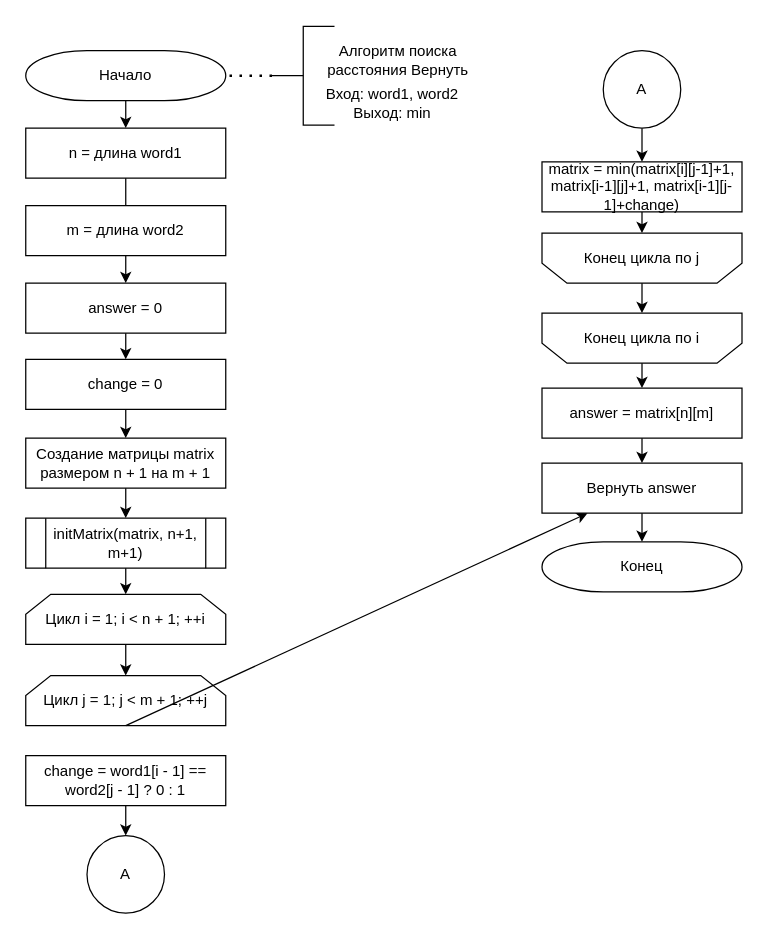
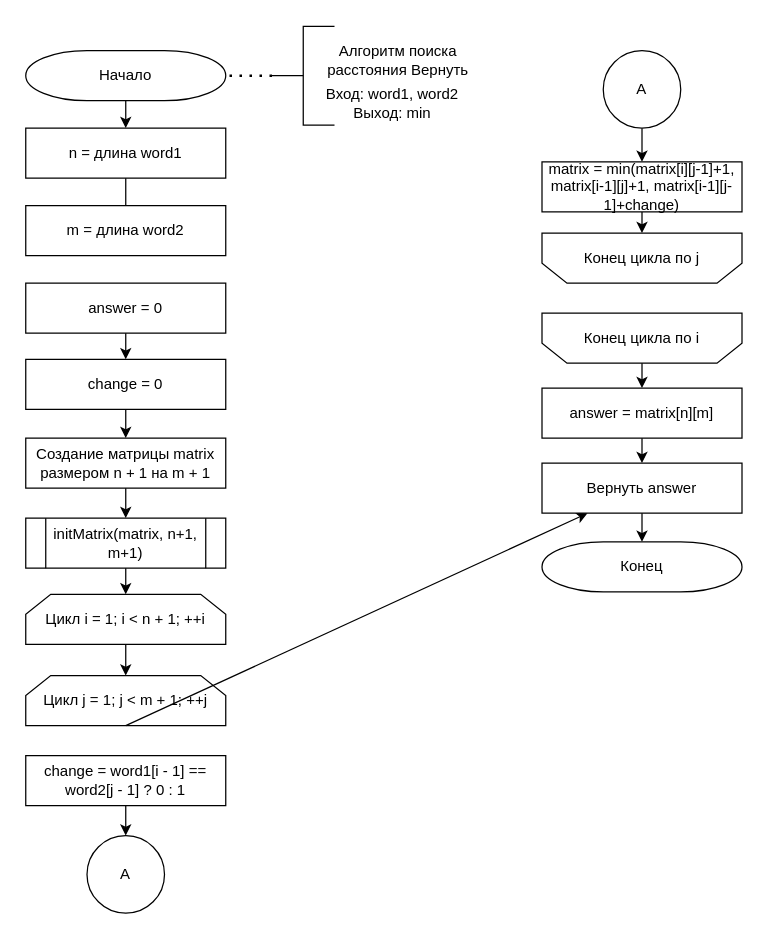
  <mxCell id="0" />
  <mxCell id="1" parent="0" />
  <mxCell id="2" value="Начало" style="strokeWidth=1;html=1;shape=mxgraph.flowchart.terminator;whiteSpace=wrap;rotation=0;" vertex="1" parent="1"><mxGeometry x="20" y="40" width="160" height="40" as="geometry" /></mxCell>
  <mxCell id="3" value="Конец" style="strokeWidth=1;html=1;shape=mxgraph.flowchart.terminator;whiteSpace=wrap;rotation=0;" vertex="1" parent="1"><mxGeometry x="433" y="433" width="160" height="40" as="geometry" /></mxCell>
  <mxCell id="4" value="n = длина word1" style="rounded=0;whiteSpace=wrap;html=1;rotation=0;" vertex="1" parent="1"><mxGeometry x="20" y="102" width="160" height="40" as="geometry" /></mxCell>
  <mxCell id="5" value="" style="strokeWidth=1;html=1;shape=mxgraph.flowchart.annotation_2;align=left;labelPosition=right;pointerEvents=1;" vertex="1" parent="1"><mxGeometry x="217" y="20.5" width="50" height="79" as="geometry" /></mxCell>
  <mxCell id="6" value="initMatrix(matrix, n+1, m+1)" style="shape=process;whiteSpace=wrap;html=1;backgroundOutline=1;rotation=0;" vertex="1" parent="1"><mxGeometry x="20" y="414" width="160" height="40" as="geometry" /></mxCell>
  <mxCell id="7" value="" style="endArrow=none;dashed=1;html=1;dashPattern=1 3;strokeWidth=2;rounded=0;entryX=1;entryY=0.5;entryDx=0;entryDy=0;entryPerimeter=0;exitX=0;exitY=0.5;exitDx=0;exitDy=0;exitPerimeter=0;" edge="1" parent="1" source="5" target="2"><mxGeometry width="50" height="50" relative="1" as="geometry"><mxPoint x="281" y="347" as="sourcePoint" /><mxPoint x="331" y="297" as="targetPoint" /></mxGeometry></mxCell>
  <mxCell id="8" value="Алгоритм поиска расстояния Вернуть" style="text;html=1;strokeColor=none;fillColor=none;align=center;verticalAlign=middle;whiteSpace=wrap;rounded=0;" vertex="1" parent="1"><mxGeometry x="239.75" y="33" width="155.5" height="30" as="geometry" /></mxCell>
  <mxCell id="9" value="Вход: word1, word2&lt;br&gt;Выход: min" style="text;html=1;strokeColor=none;fillColor=none;align=center;verticalAlign=middle;whiteSpace=wrap;rounded=0;" vertex="1" parent="1"><mxGeometry x="255" y="67" width="117" height="30" as="geometry" /></mxCell>
  <mxCell id="10" value="m = длина word2" style="rounded=0;whiteSpace=wrap;html=1;rotation=0;" vertex="1" parent="1"><mxGeometry x="20" y="164" width="160" height="40" as="geometry" /></mxCell>
  <mxCell id="11" value="answer = 0" style="rounded=0;whiteSpace=wrap;html=1;rotation=0;" vertex="1" parent="1"><mxGeometry x="20" y="226" width="160" height="40" as="geometry" /></mxCell>
  <mxCell id="12" value="Цикл i = 1; i &amp;lt; n + 1; ++i" style="shape=loopLimit;whiteSpace=wrap;html=1;rotation=0;" vertex="1" parent="1"><mxGeometry x="20" y="475" width="160" height="40" as="geometry" /></mxCell>
  <mxCell id="13" value="change = word1[i - 1] == word2[j - 1] ? 0 : 1" style="rounded=0;whiteSpace=wrap;html=1;rotation=0;" vertex="1" parent="1"><mxGeometry x="20" y="604" width="160" height="40" as="geometry" /></mxCell>
  <mxCell id="14" value="Цикл j = 1; j &amp;lt; m + 1; ++j" style="shape=loopLimit;whiteSpace=wrap;html=1;rotation=0;" vertex="1" parent="1"><mxGeometry x="20" y="540" width="160" height="40" as="geometry" /></mxCell>
  <mxCell id="15" value="matrix = min(matrix[i][j-1]+1, matrix[i-1][j]+1, matrix[i-1][j-1]+change)" style="rounded=0;whiteSpace=wrap;html=1;rotation=0;" vertex="1" parent="1"><mxGeometry x="433" y="129" width="160" height="40" as="geometry" /></mxCell>
  <mxCell id="16" value="Конец цикла по j" style="shape=loopLimit;whiteSpace=wrap;html=1;rotation=0;direction=west;" vertex="1" parent="1"><mxGeometry x="433" y="186" width="160" height="40" as="geometry" /></mxCell>
  <mxCell id="17" value="answer = matrix[n][m]" style="rounded=0;whiteSpace=wrap;html=1;rotation=0;" vertex="1" parent="1"><mxGeometry x="433" y="310" width="160" height="40" as="geometry" /></mxCell>
  <mxCell id="18" value="" style="endArrow=classic;html=1;rounded=0;entryX=0.5;entryY=0;entryDx=0;entryDy=0;exitX=0.5;exitY=1;exitDx=0;exitDy=0;exitPerimeter=0;" edge="1" parent="1" source="2" target="4"><mxGeometry width="50" height="50" relative="1" as="geometry"><mxPoint x="281" y="276" as="sourcePoint" /><mxPoint x="331" y="226" as="targetPoint" /></mxGeometry></mxCell>
  <mxCell id="19" value="" style="endArrow=none;html=1;rounded=0;entryX=0.5;entryY=0;entryDx=0;entryDy=0;exitX=0.5;exitY=1;exitDx=0;exitDy=0;" edge="1" parent="1" source="4" target="10"><mxGeometry width="50" height="50" relative="1" as="geometry"><mxPoint x="281" y="276" as="sourcePoint" /><mxPoint x="331" y="226" as="targetPoint" /></mxGeometry></mxCell>
- <mxCell id="20" value="" style="endArrow=classic;html=1;rounded=0;entryX=0.5;entryY=0;entryDx=0;entryDy=0;exitX=0.5;exitY=1;exitDx=0;exitDy=0;" edge="1" parent="1" source="10" target="11"><mxGeometry width="50" height="50" relative="1" as="geometry"><mxPoint x="281" y="276" as="sourcePoint" /><mxPoint x="331" y="226" as="targetPoint" /></mxGeometry></mxCell>
  <mxCell id="21" value="" style="endArrow=classic;html=1;rounded=0;entryX=0.5;entryY=0;entryDx=0;entryDy=0;exitX=0.5;exitY=1;exitDx=0;exitDy=0;" edge="1" parent="1" source="11" target="33"><mxGeometry width="50" height="50" relative="1" as="geometry"><mxPoint x="281" y="276" as="sourcePoint" /><mxPoint x="100" y="287" as="targetPoint" /></mxGeometry></mxCell>
  <mxCell id="22" value="" style="endArrow=classic;html=1;rounded=0;entryX=0.5;entryY=0;entryDx=0;entryDy=0;exitX=0.5;exitY=1;exitDx=0;exitDy=0;" edge="1" parent="1" source="6" target="12"><mxGeometry width="50" height="50" relative="1" as="geometry"><mxPoint x="100" y="465" as="sourcePoint" /><mxPoint x="331" y="378" as="targetPoint" /></mxGeometry></mxCell>
  <mxCell id="23" value="" style="endArrow=classic;html=1;rounded=0;entryX=0.5;entryY=0;entryDx=0;entryDy=0;exitX=0.5;exitY=1;exitDx=0;exitDy=0;" edge="1" parent="1" source="12" target="14"><mxGeometry width="50" height="50" relative="1" as="geometry"><mxPoint x="281" y="428" as="sourcePoint" /><mxPoint x="100" y="559" as="targetPoint" /></mxGeometry></mxCell>
  <mxCell id="24" value="" style="endArrow=classic;html=1;rounded=0;exitX=0.5;exitY=1;exitDx=0;exitDy=0;" edge="1" parent="1" source="14" target="38"><mxGeometry width="50" height="50" relative="1" as="geometry"><mxPoint x="100" y="599" as="sourcePoint" /><mxPoint x="331" y="537" as="targetPoint" /></mxGeometry></mxCell>
  <mxCell id="25" value="" style="endArrow=classic;html=1;rounded=0;entryX=0.5;entryY=0;entryDx=0;entryDy=0;exitX=0.5;exitY=1;exitDx=0;exitDy=0;" edge="1" parent="1" target="15"><mxGeometry width="50" height="50" relative="1" as="geometry"><mxPoint x="513" y="102" as="sourcePoint" /><mxPoint x="744" y="11" as="targetPoint" /></mxGeometry></mxCell>
  <mxCell id="26" value="" style="endArrow=classic;html=1;rounded=0;entryX=0.5;entryY=1;entryDx=0;entryDy=0;exitX=0.5;exitY=1;exitDx=0;exitDy=0;" edge="1" parent="1" source="15" target="16"><mxGeometry width="50" height="50" relative="1" as="geometry"><mxPoint x="513" y="483" as="sourcePoint" /><mxPoint x="692" y="361" as="targetPoint" /></mxGeometry></mxCell>
  <mxCell id="27" value="Конец цикла по i" style="shape=loopLimit;whiteSpace=wrap;html=1;rotation=0;direction=west;" vertex="1" parent="1"><mxGeometry x="433" y="250" width="160" height="40" as="geometry" /></mxCell>
- <mxCell id="28" value="" style="endArrow=classic;html=1;rounded=0;entryX=0.5;entryY=1;entryDx=0;entryDy=0;exitX=0.5;exitY=0;exitDx=0;exitDy=0;" edge="1" parent="1" source="16" target="27"><mxGeometry width="50" height="50" relative="1" as="geometry"><mxPoint x="642" y="430" as="sourcePoint" /><mxPoint x="692" y="380" as="targetPoint" /></mxGeometry></mxCell>
  <mxCell id="29" value="" style="endArrow=classic;html=1;rounded=0;entryX=0.5;entryY=0;entryDx=0;entryDy=0;exitX=0.5;exitY=0;exitDx=0;exitDy=0;" edge="1" parent="1" source="27" target="17"><mxGeometry width="50" height="50" relative="1" as="geometry"><mxPoint x="642" y="430" as="sourcePoint" /><mxPoint x="692" y="380" as="targetPoint" /></mxGeometry></mxCell>
  <mxCell id="30" value="" style="endArrow=classic;html=1;rounded=0;entryX=0.5;entryY=0;entryDx=0;entryDy=0;exitX=0.5;exitY=1;exitDx=0;exitDy=0;" edge="1" parent="1" source="17" target="38"><mxGeometry width="50" height="50" relative="1" as="geometry"><mxPoint x="642" y="746" as="sourcePoint" /><mxPoint x="617" y="683" as="targetPoint" /></mxGeometry></mxCell>
  <mxCell id="31" value="A" style="ellipse;whiteSpace=wrap;html=1;aspect=fixed;" vertex="1" parent="1"><mxGeometry x="69" y="668" width="62" height="62" as="geometry" /></mxCell>
  <mxCell id="32" value="A" style="ellipse;whiteSpace=wrap;html=1;aspect=fixed;" vertex="1" parent="1"><mxGeometry x="482" y="40" width="62" height="62" as="geometry" /></mxCell>
  <mxCell id="33" value="change = 0" style="rounded=0;whiteSpace=wrap;html=1;rotation=0;" vertex="1" parent="1"><mxGeometry x="20" y="287" width="160" height="40" as="geometry" /></mxCell>
  <mxCell id="34" value="Создание матрицы matrix размером n + 1 на m + 1" style="rounded=0;whiteSpace=wrap;html=1;rotation=0;" vertex="1" parent="1"><mxGeometry x="20" y="350" width="160" height="40" as="geometry" /></mxCell>
  <mxCell id="35" value="" style="endArrow=classic;html=1;rounded=0;entryX=0.5;entryY=0;entryDx=0;entryDy=0;exitX=0.5;exitY=1;exitDx=0;exitDy=0;" edge="1" parent="1" source="33" target="34"><mxGeometry width="50" height="50" relative="1" as="geometry"><mxPoint x="281" y="475" as="sourcePoint" /><mxPoint x="331" y="425" as="targetPoint" /></mxGeometry></mxCell>
  <mxCell id="36" value="" style="endArrow=classic;html=1;rounded=0;entryX=0.5;entryY=0;entryDx=0;entryDy=0;exitX=0.5;exitY=1;exitDx=0;exitDy=0;" edge="1" parent="1" source="34" target="6"><mxGeometry width="50" height="50" relative="1" as="geometry"><mxPoint x="281" y="475" as="sourcePoint" /><mxPoint x="331" y="425" as="targetPoint" /></mxGeometry></mxCell>
  <mxCell id="37" value="" style="endArrow=classic;html=1;rounded=0;entryX=0.5;entryY=0;entryDx=0;entryDy=0;exitX=0.5;exitY=1;exitDx=0;exitDy=0;" edge="1" parent="1" source="13" target="31"><mxGeometry width="50" height="50" relative="1" as="geometry"><mxPoint x="281" y="475" as="sourcePoint" /><mxPoint x="331" y="425" as="targetPoint" /></mxGeometry></mxCell>
  <mxCell id="38" value="Вернуть answer" style="rounded=0;whiteSpace=wrap;html=1;rotation=0;" vertex="1" parent="1"><mxGeometry x="433" y="370" width="160" height="40" as="geometry" /></mxCell>
  <mxCell id="39" value="" style="endArrow=classic;html=1;rounded=0;entryX=0.5;entryY=0;entryDx=0;entryDy=0;entryPerimeter=0;exitX=0.5;exitY=1;exitDx=0;exitDy=0;" edge="1" parent="1" source="38" target="3"><mxGeometry width="50" height="50" relative="1" as="geometry"><mxPoint x="190" y="462" as="sourcePoint" /><mxPoint x="240" y="412" as="targetPoint" /></mxGeometry></mxCell>
